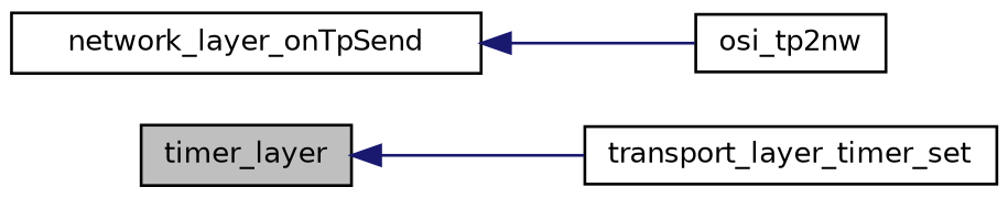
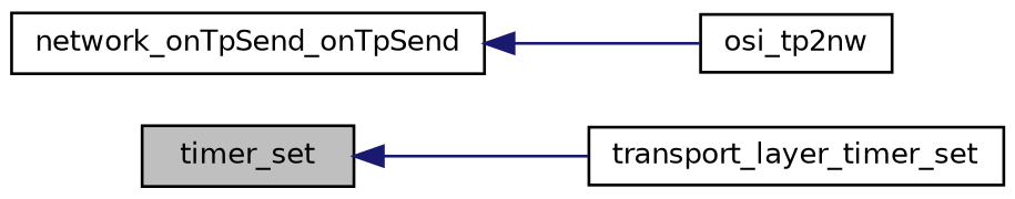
  digraph {
    rankdir=LR
    node [color=black fillcolor=white fontname=Helvetica fontsize=10 shape=record style=filled]
    edge [color=midnightblue dir=back fontname=Helvetica fontsize=10 labelfontname=Helvetica labelfontsize=10 style=solid]
-   n1 [fillcolor=grey75 fontcolor=black height=0.2 label=timer_layer width=0.4]
+   n1 [fillcolor=grey75 fontcolor=black height=0.2 label=timer_set width=0.4]
    n2 [height=0.2 label=transport_layer_timer_set width=0.4]
-   n3 [height=0.2 label=network_layer_onTpSend width=0.4]
+   n3 [height=0.2 label=network_onTpSend_onTpSend width=0.4]
    n4 [height=0.2 label=osi_tp2nw width=0.4]
    n1 -> n2
    n3 -> n4
  }
